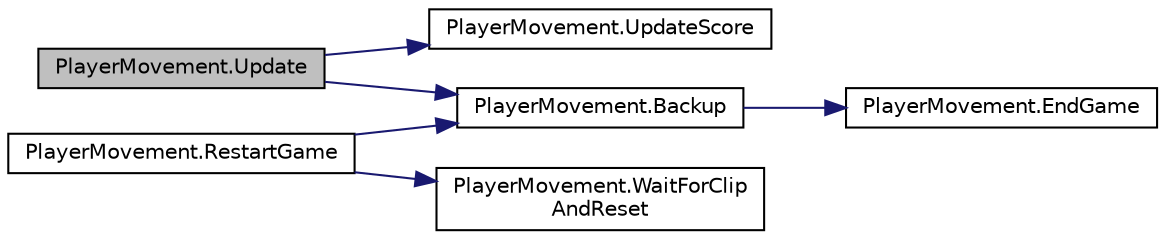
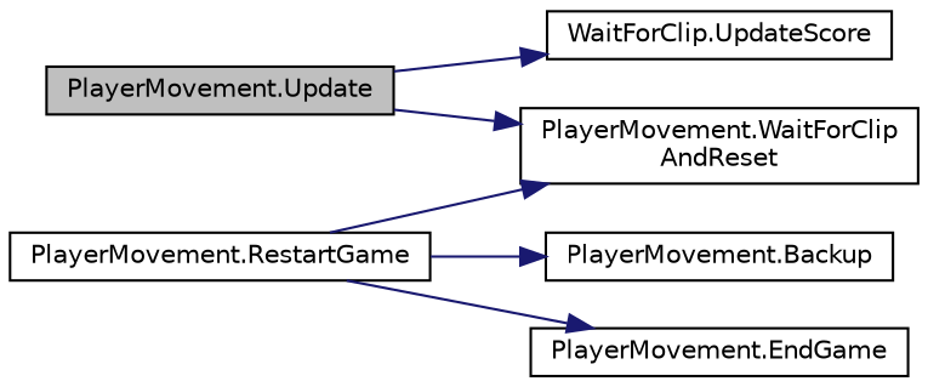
  digraph {
    rankdir=LR
    node [color=black fillcolor=white fontname=Helvetica fontsize=10 shape=record style=filled]
    edge [color=midnightblue fontname=Helvetica fontsize=10 labelfontname=Helvetica labelfontsize=10 style=solid]
    n1 [fillcolor=grey75 fontcolor=black height=0.2 label="PlayerMovement.Update" width=0.4]
    n2 [height=0.2 label="PlayerMovement.Backup" width=0.4]
-   n3 [height=0.2 label="PlayerMovement.UpdateScore" width=0.4]
+   n3 [height=0.2 label="WaitForClip.UpdateScore" width=0.4]
    n4 [height=0.2 label="PlayerMovement.RestartGame" width=0.4]
    n5 [height=0.2 label="PlayerMovement.EndGame" width=0.4]
    n6 [height=0.2 label="PlayerMovement.WaitForClip\lAndReset" width=0.4]
-   n1 -> n2
+   n1 -> n6
    n1 -> n3
    n4 -> n2
-   n2 -> n5
+   n4 -> n5
    n4 -> n6
  }
